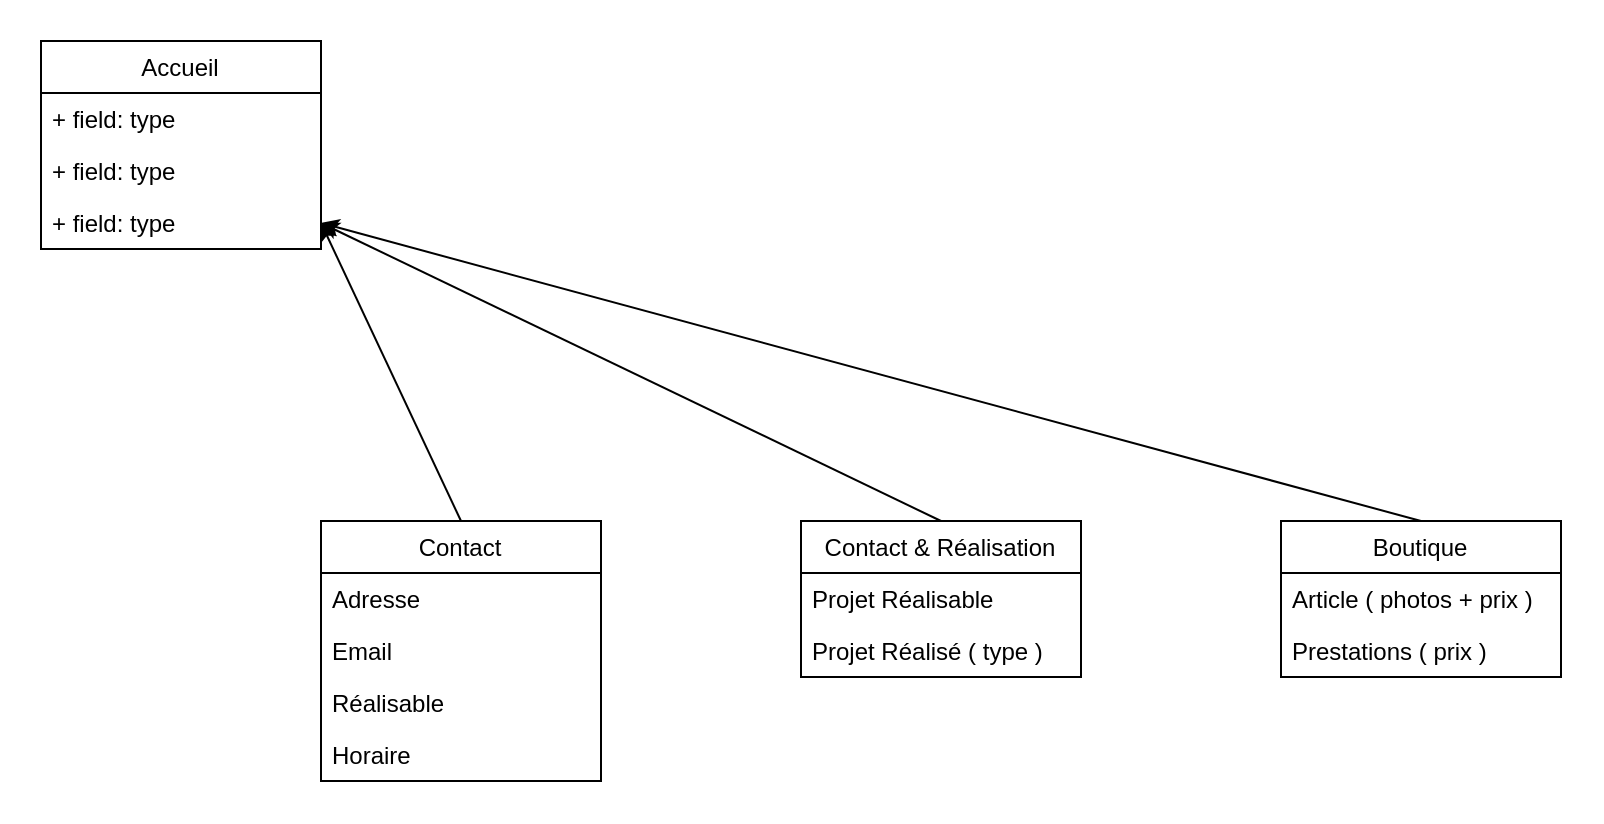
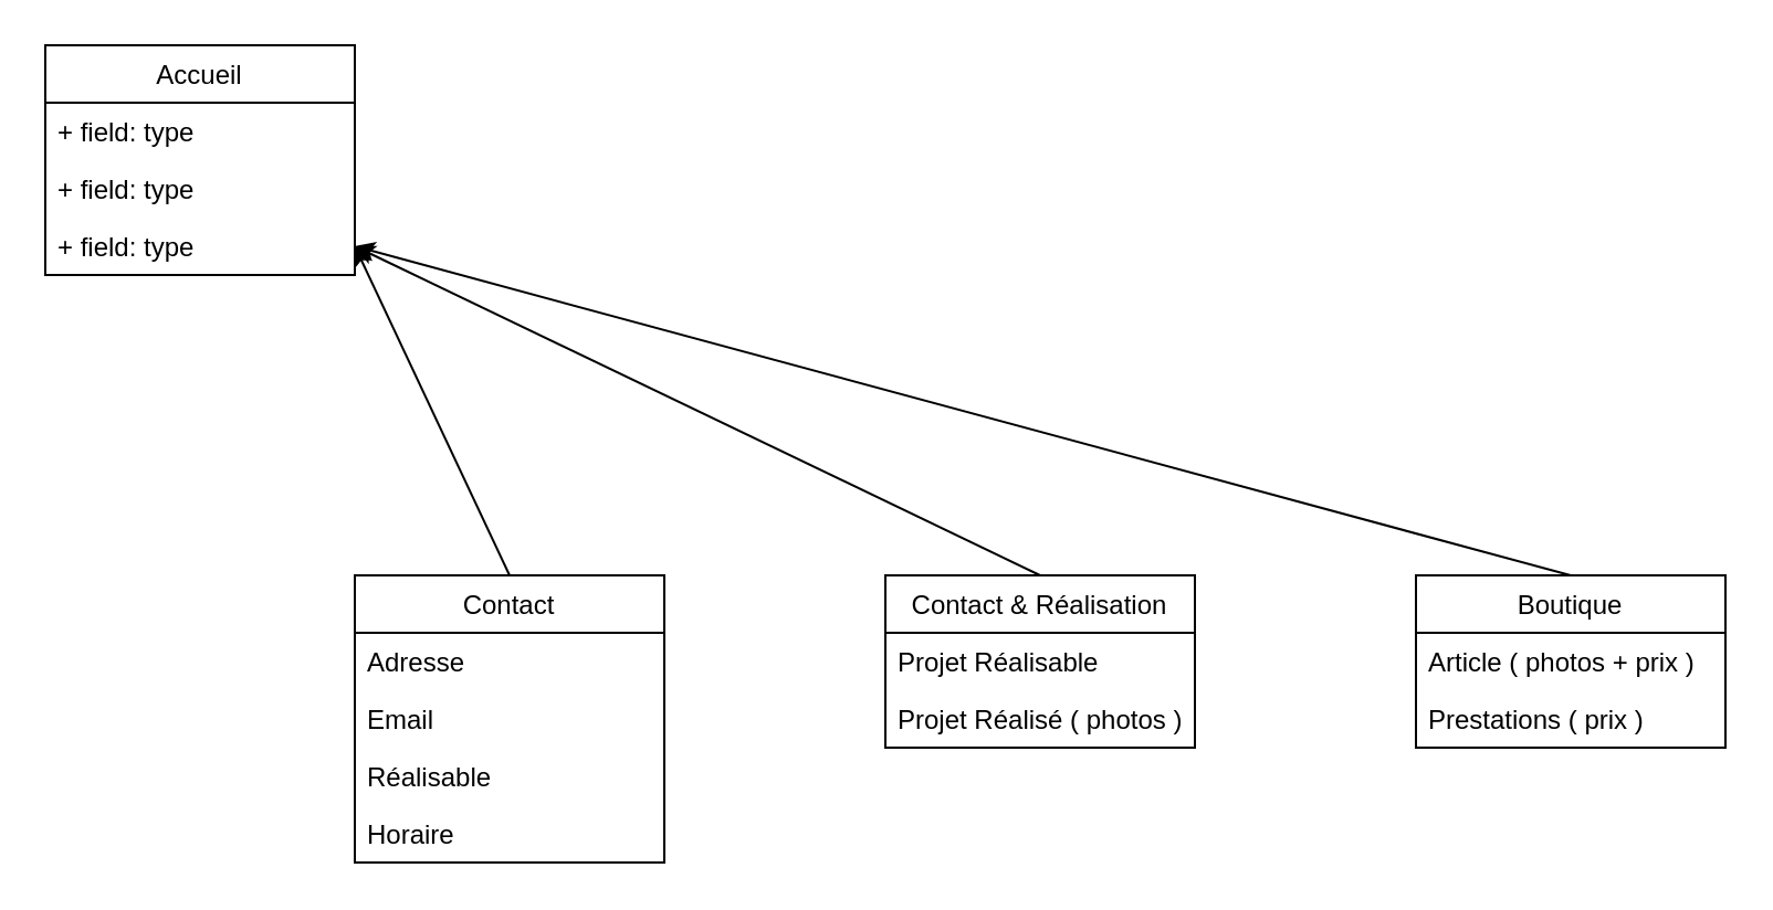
  <mxCell id="0" />
  <mxCell id="1" parent="0" />
  <mxCell id="2" value="" style="endArrow=classic;html=1;exitX=0.5;exitY=0;exitDx=0;exitDy=0;entryX=1;entryY=0.5;entryDx=0;entryDy=0;" parent="1" source="9" target="8" edge="1"><mxGeometry width="50" height="50" relative="1" as="geometry"><mxPoint x="380" y="350" as="sourcePoint" /><mxPoint x="350" y="180" as="targetPoint" /></mxGeometry></mxCell>
  <mxCell id="3" value="" style="endArrow=classic;html=1;exitX=0.5;exitY=0;exitDx=0;exitDy=0;entryX=1;entryY=0.5;entryDx=0;entryDy=0;" parent="1" source="14" target="8" edge="1"><mxGeometry width="50" height="50" relative="1" as="geometry"><mxPoint x="320" y="350" as="sourcePoint" /><mxPoint x="420" y="150" as="targetPoint" /></mxGeometry></mxCell>
  <mxCell id="4" value="" style="endArrow=classic;html=1;exitX=0.5;exitY=0;exitDx=0;exitDy=0;entryX=1;entryY=0.5;entryDx=0;entryDy=0;" parent="1" source="17" target="8" edge="1"><mxGeometry width="50" height="50" relative="1" as="geometry"><mxPoint x="320" y="350" as="sourcePoint" /><mxPoint x="360" y="180" as="targetPoint" /></mxGeometry></mxCell>
  <mxCell id="5" value="Accueil" style="swimlane;fontStyle=0;childLayout=stackLayout;horizontal=1;startSize=26;fillColor=none;horizontalStack=0;resizeParent=1;resizeParentMax=0;resizeLast=0;collapsible=1;marginBottom=0;" parent="1" vertex="1"><mxGeometry x="20" y="20" width="140" height="104" as="geometry" /></mxCell>
  <mxCell id="6" value="+ field: type" style="text;strokeColor=none;fillColor=none;align=left;verticalAlign=top;spacingLeft=4;spacingRight=4;overflow=hidden;rotatable=0;points=[[0,0.5],[1,0.5]];portConstraint=eastwest;" parent="5" vertex="1"><mxGeometry y="26" width="140" height="26" as="geometry" /></mxCell>
  <mxCell id="7" value="+ field: type" style="text;strokeColor=none;fillColor=none;align=left;verticalAlign=top;spacingLeft=4;spacingRight=4;overflow=hidden;rotatable=0;points=[[0,0.5],[1,0.5]];portConstraint=eastwest;" parent="5" vertex="1"><mxGeometry y="52" width="140" height="26" as="geometry" /></mxCell>
  <mxCell id="8" value="+ field: type" style="text;strokeColor=none;fillColor=none;align=left;verticalAlign=top;spacingLeft=4;spacingRight=4;overflow=hidden;rotatable=0;points=[[0,0.5],[1,0.5]];portConstraint=eastwest;" parent="5" vertex="1"><mxGeometry y="78" width="140" height="26" as="geometry" /></mxCell>
  <mxCell id="9" value="Contact" style="swimlane;fontStyle=0;childLayout=stackLayout;horizontal=1;startSize=26;fillColor=none;horizontalStack=0;resizeParent=1;resizeParentMax=0;resizeLast=0;collapsible=1;marginBottom=0;" parent="1" vertex="1"><mxGeometry x="160" y="260" width="140" height="130" as="geometry" /></mxCell>
  <mxCell id="10" value="Adresse" style="text;strokeColor=none;fillColor=none;align=left;verticalAlign=top;spacingLeft=4;spacingRight=4;overflow=hidden;rotatable=0;points=[[0,0.5],[1,0.5]];portConstraint=eastwest;" parent="9" vertex="1"><mxGeometry y="26" width="140" height="26" as="geometry" /></mxCell>
  <mxCell id="11" value="Email" style="text;strokeColor=none;fillColor=none;align=left;verticalAlign=top;spacingLeft=4;spacingRight=4;overflow=hidden;rotatable=0;points=[[0,0.5],[1,0.5]];portConstraint=eastwest;" parent="9" vertex="1"><mxGeometry y="52" width="140" height="26" as="geometry" /></mxCell>
  <mxCell id="12" value="Réalisable" style="text;strokeColor=none;fillColor=none;align=left;verticalAlign=top;spacingLeft=4;spacingRight=4;overflow=hidden;rotatable=0;points=[[0,0.5],[1,0.5]];portConstraint=eastwest;" parent="9" vertex="1"><mxGeometry y="78" width="140" height="26" as="geometry" /></mxCell>
  <mxCell id="13" value="Horaire" style="text;strokeColor=none;fillColor=none;align=left;verticalAlign=top;spacingLeft=4;spacingRight=4;overflow=hidden;rotatable=0;points=[[0,0.5],[1,0.5]];portConstraint=eastwest;" parent="9" vertex="1"><mxGeometry y="104" width="140" height="26" as="geometry" /></mxCell>
  <mxCell id="14" value="Contact &amp; Réalisation" style="swimlane;fontStyle=0;childLayout=stackLayout;horizontal=1;startSize=26;fillColor=none;horizontalStack=0;resizeParent=1;resizeParentMax=0;resizeLast=0;collapsible=1;marginBottom=0;" parent="1" vertex="1"><mxGeometry x="400" y="260" width="140" height="78" as="geometry" /></mxCell>
  <mxCell id="15" value="Projet Réalisable" style="text;strokeColor=none;fillColor=none;align=left;verticalAlign=top;spacingLeft=4;spacingRight=4;overflow=hidden;rotatable=0;points=[[0,0.5],[1,0.5]];portConstraint=eastwest;" parent="14" vertex="1"><mxGeometry y="26" width="140" height="26" as="geometry" /></mxCell>
- <mxCell id="16" value="Projet Réalisé ( type )" style="text;strokeColor=none;fillColor=none;align=left;verticalAlign=top;spacingLeft=4;spacingRight=4;overflow=hidden;rotatable=0;points=[[0,0.5],[1,0.5]];portConstraint=eastwest;" parent="14" vertex="1"><mxGeometry y="52" width="140" height="26" as="geometry" /></mxCell>
+ <mxCell id="16" value="Projet Réalisé ( photos )" style="text;strokeColor=none;fillColor=none;align=left;verticalAlign=top;spacingLeft=4;spacingRight=4;overflow=hidden;rotatable=0;points=[[0,0.5],[1,0.5]];portConstraint=eastwest;" parent="14" vertex="1"><mxGeometry y="52" width="140" height="26" as="geometry" /></mxCell>
  <mxCell id="17" value="Boutique" style="swimlane;fontStyle=0;childLayout=stackLayout;horizontal=1;startSize=26;fillColor=none;horizontalStack=0;resizeParent=1;resizeParentMax=0;resizeLast=0;collapsible=1;marginBottom=0;" parent="1" vertex="1"><mxGeometry x="640" y="260" width="140" height="78" as="geometry" /></mxCell>
  <mxCell id="18" value="Article ( photos + prix )" style="text;strokeColor=none;fillColor=none;align=left;verticalAlign=top;spacingLeft=4;spacingRight=4;overflow=hidden;rotatable=0;points=[[0,0.5],[1,0.5]];portConstraint=eastwest;" parent="17" vertex="1"><mxGeometry y="26" width="140" height="26" as="geometry" /></mxCell>
  <mxCell id="19" value="Prestations ( prix )" style="text;strokeColor=none;fillColor=none;align=left;verticalAlign=top;spacingLeft=4;spacingRight=4;overflow=hidden;rotatable=0;points=[[0,0.5],[1,0.5]];portConstraint=eastwest;" parent="17" vertex="1"><mxGeometry y="52" width="140" height="26" as="geometry" /></mxCell>
